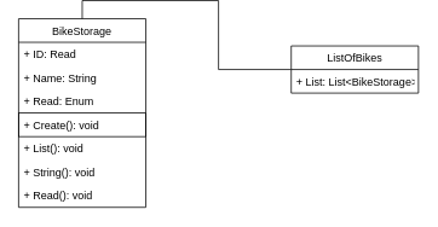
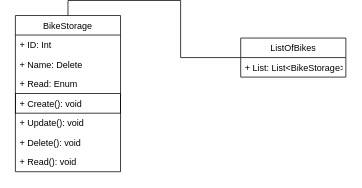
  <mxCell id="0" />
  <mxCell id="1" parent="0" />
  <mxCell id="2" value="BikeStorage" style="swimlane;fontStyle=0;childLayout=stackLayout;horizontal=1;startSize=26;fillColor=none;horizontalStack=0;resizeParent=1;resizeParentMax=0;resizeLast=0;collapsible=1;marginBottom=0;align=center;" vertex="1" parent="1"><mxGeometry x="20" y="20" width="140" height="208" as="geometry" /></mxCell>
- <mxCell id="3" value="+ ID: Read" style="text;strokeColor=none;fillColor=none;align=left;verticalAlign=top;spacingLeft=4;spacingRight=4;overflow=hidden;rotatable=0;points=[[0,0.5],[1,0.5]];portConstraint=eastwest;" vertex="1" parent="2"><mxGeometry y="26" width="140" height="26" as="geometry" /></mxCell>
- <mxCell id="4" value="+ Name: String" style="text;strokeColor=none;fillColor=none;align=left;verticalAlign=top;spacingLeft=4;spacingRight=4;overflow=hidden;rotatable=0;points=[[0,0.5],[1,0.5]];portConstraint=eastwest;" vertex="1" parent="2"><mxGeometry y="52" width="140" height="26" as="geometry" /></mxCell>
+ <mxCell id="3" value="+ ID: Int" style="text;strokeColor=none;fillColor=none;align=left;verticalAlign=top;spacingLeft=4;spacingRight=4;overflow=hidden;rotatable=0;points=[[0,0.5],[1,0.5]];portConstraint=eastwest;" vertex="1" parent="2"><mxGeometry y="26" width="140" height="26" as="geometry" /></mxCell>
+ <mxCell id="4" value="+ Name: Delete" style="text;strokeColor=none;fillColor=none;align=left;verticalAlign=top;spacingLeft=4;spacingRight=4;overflow=hidden;rotatable=0;points=[[0,0.5],[1,0.5]];portConstraint=eastwest;" vertex="1" parent="2"><mxGeometry y="52" width="140" height="26" as="geometry" /></mxCell>
  <mxCell id="5" value="+ Read: Enum" style="text;strokeColor=none;fillColor=none;align=left;verticalAlign=top;spacingLeft=4;spacingRight=4;overflow=hidden;rotatable=0;points=[[0,0.5],[1,0.5]];portConstraint=eastwest;" vertex="1" parent="2"><mxGeometry y="78" width="140" height="26" as="geometry" /></mxCell>
  <mxCell id="6" value="+ Create(): void" style="text;align=left;verticalAlign=top;spacingLeft=4;spacingRight=4;overflow=hidden;rotatable=0;points=[[0,0.5],[1,0.5]];portConstraint=eastwest;strokeColor=#000000;" vertex="1" parent="2"><mxGeometry y="104" width="140" height="26" as="geometry" /></mxCell>
- <mxCell id="7" value="+ List(): void" style="text;strokeColor=none;fillColor=none;align=left;verticalAlign=top;spacingLeft=4;spacingRight=4;overflow=hidden;rotatable=0;points=[[0,0.5],[1,0.5]];portConstraint=eastwest;" vertex="1" parent="2"><mxGeometry y="130" width="140" height="26" as="geometry" /></mxCell>
- <mxCell id="8" value="+ String(): void" style="text;strokeColor=none;fillColor=none;align=left;verticalAlign=top;spacingLeft=4;spacingRight=4;overflow=hidden;rotatable=0;points=[[0,0.5],[1,0.5]];portConstraint=eastwest;" vertex="1" parent="2"><mxGeometry y="156" width="140" height="26" as="geometry" /></mxCell>
+ <mxCell id="7" value="+ Update(): void" style="text;strokeColor=none;fillColor=none;align=left;verticalAlign=top;spacingLeft=4;spacingRight=4;overflow=hidden;rotatable=0;points=[[0,0.5],[1,0.5]];portConstraint=eastwest;" vertex="1" parent="2"><mxGeometry y="130" width="140" height="26" as="geometry" /></mxCell>
+ <mxCell id="8" value="+ Delete(): void" style="text;strokeColor=none;fillColor=none;align=left;verticalAlign=top;spacingLeft=4;spacingRight=4;overflow=hidden;rotatable=0;points=[[0,0.5],[1,0.5]];portConstraint=eastwest;" vertex="1" parent="2"><mxGeometry y="156" width="140" height="26" as="geometry" /></mxCell>
  <mxCell id="9" value="+ Read(): void" style="text;strokeColor=none;fillColor=none;align=left;verticalAlign=top;spacingLeft=4;spacingRight=4;overflow=hidden;rotatable=0;points=[[0,0.5],[1,0.5]];portConstraint=eastwest;" vertex="1" parent="2"><mxGeometry y="182" width="140" height="26" as="geometry" /></mxCell>
  <mxCell id="10" style="edgeStyle=orthogonalEdgeStyle;rounded=0;orthogonalLoop=1;jettySize=auto;html=1;entryX=0.5;entryY=0;entryDx=0;entryDy=0;fontColor=#000000;endArrow=none;" edge="1" parent="1" source="11" target="2"><mxGeometry relative="1" as="geometry" /></mxCell>
  <mxCell id="11" value="ListOfBikes" style="swimlane;fontStyle=0;childLayout=stackLayout;horizontal=1;startSize=26;fillColor=none;horizontalStack=0;resizeParent=1;resizeParentMax=0;resizeLast=0;collapsible=1;marginBottom=0;fontColor=#000000;strokeColor=#000000;align=center;" vertex="1" parent="1"><mxGeometry x="320" y="50" width="140" height="52" as="geometry" /></mxCell>
  <mxCell id="12" value="+ List: List&lt;BikeStorage&gt;" style="text;strokeColor=none;fillColor=none;align=left;verticalAlign=top;spacingLeft=4;spacingRight=4;overflow=hidden;rotatable=0;points=[[0,0.5],[1,0.5]];portConstraint=eastwest;" vertex="1" parent="11"><mxGeometry y="26" width="140" height="26" as="geometry" /></mxCell>
